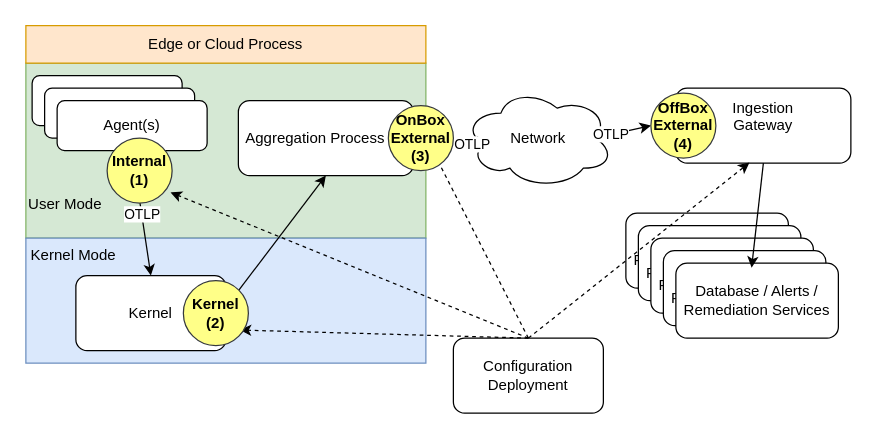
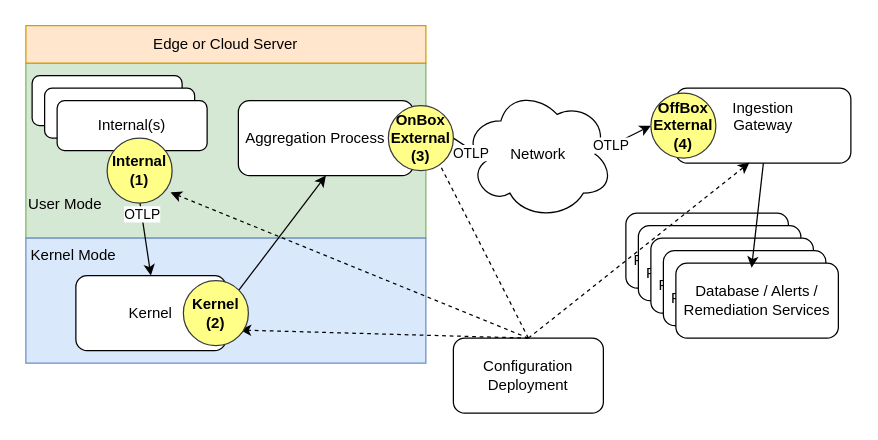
  <mxCell id="0" />
  <mxCell id="1" parent="0" />
  <mxCell id="2" value="&lt;div&gt;&lt;span style=&quot;background-color: transparent; color: light-dark(rgb(0, 0, 0), rgb(255, 255, 255));&quot;&gt;&lt;br&gt;&lt;/span&gt;&lt;/div&gt;&lt;div&gt;&lt;span style=&quot;background-color: transparent; color: light-dark(rgb(0, 0, 0), rgb(255, 255, 255));&quot;&gt;&lt;br&gt;&lt;/span&gt;&lt;/div&gt;&lt;div&gt;&lt;span style=&quot;background-color: transparent; color: light-dark(rgb(0, 0, 0), rgb(255, 255, 255));&quot;&gt;&lt;br&gt;&lt;/span&gt;&lt;/div&gt;&lt;div&gt;&lt;span style=&quot;background-color: transparent; color: light-dark(rgb(0, 0, 0), rgb(255, 255, 255));&quot;&gt;&lt;br&gt;&lt;/span&gt;&lt;/div&gt;&lt;div&gt;&lt;span style=&quot;background-color: transparent; color: light-dark(rgb(0, 0, 0), rgb(255, 255, 255));&quot;&gt;&lt;br&gt;&lt;/span&gt;&lt;/div&gt;&lt;div&gt;&lt;span style=&quot;background-color: transparent; color: light-dark(rgb(0, 0, 0), rgb(255, 255, 255));&quot;&gt;&lt;br&gt;&lt;/span&gt;&lt;/div&gt;&lt;div&gt;&lt;span style=&quot;background-color: transparent; color: light-dark(rgb(0, 0, 0), rgb(255, 255, 255));&quot;&gt;&lt;br&gt;&lt;/span&gt;&lt;/div&gt;&lt;div&gt;&lt;span style=&quot;background-color: transparent; color: light-dark(rgb(0, 0, 0), rgb(255, 255, 255));&quot;&gt;&lt;br&gt;&lt;/span&gt;&lt;/div&gt;&lt;div&gt;&lt;span style=&quot;background-color: transparent; color: light-dark(rgb(0, 0, 0), rgb(255, 255, 255));&quot;&gt;User Mode&amp;nbsp; &amp;nbsp; &amp;nbsp; &amp;nbsp; &amp;nbsp; &amp;nbsp; &amp;nbsp; &amp;nbsp; &amp;nbsp; &amp;nbsp; &amp;nbsp; &amp;nbsp; &amp;nbsp; &amp;nbsp; &amp;nbsp; &amp;nbsp; &amp;nbsp; &amp;nbsp; &amp;nbsp; &amp;nbsp; &amp;nbsp; &amp;nbsp; &amp;nbsp; &amp;nbsp; &amp;nbsp; &amp;nbsp; &amp;nbsp; &amp;nbsp; &amp;nbsp; &amp;nbsp; &amp;nbsp; &amp;nbsp; &amp;nbsp; &amp;nbsp; &amp;nbsp; &amp;nbsp; &amp;nbsp; &amp;nbsp; &amp;nbsp; &amp;nbsp; &amp;nbsp;&lt;/span&gt;&lt;br&gt;&lt;/div&gt;&lt;div&gt;&lt;br&gt;&lt;/div&gt;" style="rounded=0;whiteSpace=wrap;html=1;fillColor=#d5e8d4;strokeColor=#82b366;" parent="1" vertex="1"><mxGeometry x="20" y="50" width="320" height="140" as="geometry" /></mxCell>
  <mxCell id="3" value="&lt;div&gt;&lt;span style=&quot;background-color: transparent; color: light-dark(rgb(0, 0, 0), rgb(255, 255, 255));&quot;&gt;Kernel Mode&amp;nbsp; &amp;nbsp; &amp;nbsp; &amp;nbsp; &amp;nbsp; &amp;nbsp; &amp;nbsp; &amp;nbsp; &amp;nbsp; &amp;nbsp; &amp;nbsp; &amp;nbsp; &amp;nbsp; &amp;nbsp; &amp;nbsp; &amp;nbsp; &amp;nbsp; &amp;nbsp; &amp;nbsp; &amp;nbsp; &amp;nbsp; &amp;nbsp; &amp;nbsp; &amp;nbsp; &amp;nbsp; &amp;nbsp; &amp;nbsp; &amp;nbsp; &amp;nbsp; &amp;nbsp; &amp;nbsp; &amp;nbsp; &amp;nbsp; &amp;nbsp; &amp;nbsp; &amp;nbsp; &amp;nbsp; &amp;nbsp; &amp;nbsp; &amp;nbsp; &amp;nbsp;&lt;/span&gt;&lt;/div&gt;&lt;div&gt;&lt;span style=&quot;background-color: transparent; color: light-dark(rgb(0, 0, 0), rgb(255, 255, 255));&quot;&gt;&lt;br&gt;&lt;/span&gt;&lt;/div&gt;&lt;div&gt;&lt;span style=&quot;background-color: transparent; color: light-dark(rgb(0, 0, 0), rgb(255, 255, 255));&quot;&gt;&lt;br&gt;&lt;/span&gt;&lt;/div&gt;&lt;div&gt;&lt;span style=&quot;background-color: transparent; color: light-dark(rgb(0, 0, 0), rgb(255, 255, 255));&quot;&gt;&lt;br&gt;&lt;/span&gt;&lt;/div&gt;&lt;div&gt;&lt;span style=&quot;background-color: transparent; color: light-dark(rgb(0, 0, 0), rgb(255, 255, 255));&quot;&gt;&lt;br&gt;&lt;/span&gt;&lt;/div&gt;" style="rounded=0;whiteSpace=wrap;html=1;fillColor=#dae8fc;strokeColor=#6c8ebf;" parent="1" vertex="1"><mxGeometry x="20" y="190" width="320" height="100" as="geometry" /></mxCell>
  <mxCell id="4" value="Kernel" style="rounded=1;whiteSpace=wrap;html=1;" parent="1" vertex="1"><mxGeometry x="60" y="220" width="120" height="60" as="geometry" /></mxCell>
  <mxCell id="5" value="Aggregation Process&amp;nbsp; &amp;nbsp; &amp;nbsp;" style="rounded=1;whiteSpace=wrap;html=1;" parent="1" vertex="1"><mxGeometry x="190" y="80" width="140" height="60" as="geometry" /></mxCell>
  <mxCell id="6" value="" style="endArrow=classic;html=1;rounded=0;exitX=1;exitY=0;exitDx=0;exitDy=0;entryX=0.5;entryY=1;entryDx=0;entryDy=0;" parent="1" source="40" target="5" edge="1"><mxGeometry width="50" height="50" relative="1" as="geometry"><mxPoint x="500" y="400" as="sourcePoint" /><mxPoint x="550" y="350" as="targetPoint" /></mxGeometry></mxCell>
  <mxCell id="7" value="" style="endArrow=classic;html=1;rounded=0;exitX=0.5;exitY=1;exitDx=0;exitDy=0;entryX=0.5;entryY=0;entryDx=0;entryDy=0;" parent="1" source="18" target="4" edge="1"><mxGeometry width="50" height="50" relative="1" as="geometry"><mxPoint x="790" y="610" as="sourcePoint" /><mxPoint x="840" y="560" as="targetPoint" /></mxGeometry></mxCell>
  <mxCell id="8" value="OTLP" style="edgeLabel;html=1;align=center;verticalAlign=middle;resizable=0;points=[];" parent="7" vertex="1" connectable="0"><mxGeometry x="0.002" relative="1" as="geometry"><mxPoint as="offset" /></mxGeometry></mxCell>
- <mxCell id="9" value="Network" style="ellipse;shape=cloud;whiteSpace=wrap;html=1;" parent="1" vertex="1"><mxGeometry x="370" y="70" width="120" height="80" as="geometry" /></mxCell>
+ <mxCell id="9" value="Network" style="ellipse;shape=cloud;whiteSpace=wrap;html=1;" parent="1" vertex="1"><mxGeometry x="370" y="70" width="120" height="105" as="geometry" /></mxCell>
  <mxCell id="10" value="" style="endArrow=classic;html=1;rounded=0;entryX=0.16;entryY=0.55;entryDx=0;entryDy=0;entryPerimeter=0;exitX=1;exitY=0.5;exitDx=0;exitDy=0;" parent="1" source="35" target="9" edge="1"><mxGeometry width="50" height="50" relative="1" as="geometry"><mxPoint x="370" y="120" as="sourcePoint" /><mxPoint x="420" y="70" as="targetPoint" /></mxGeometry></mxCell>
  <mxCell id="11" value="OTLP" style="edgeLabel;html=1;align=center;verticalAlign=middle;resizable=0;points=[];" parent="10" vertex="1" connectable="0"><mxGeometry x="0.084" y="-2" relative="1" as="geometry"><mxPoint as="offset" /></mxGeometry></mxCell>
  <mxCell id="12" value="" style="endArrow=classic;html=1;rounded=0;exitX=0.875;exitY=0.5;exitDx=0;exitDy=0;exitPerimeter=0;entryX=0;entryY=0.5;entryDx=0;entryDy=0;" parent="1" source="38" target="13" edge="1"><mxGeometry width="50" height="50" relative="1" as="geometry"><mxPoint x="474" y="120" as="sourcePoint" /><mxPoint x="529" y="120" as="targetPoint" /></mxGeometry></mxCell>
  <mxCell id="13" value="Ingestion&lt;div&gt;Gateway&lt;/div&gt;&lt;div&gt;&lt;br&gt;&lt;/div&gt;" style="rounded=1;whiteSpace=wrap;html=1;" parent="1" vertex="1"><mxGeometry x="540" y="70" width="140" height="60" as="geometry" /></mxCell>
- <mxCell id="14" value="Edge or Cloud Process" style="rounded=0;whiteSpace=wrap;html=1;fillColor=#ffe6cc;strokeColor=#d79b00;" parent="1" vertex="1"><mxGeometry x="20" y="20" width="320" height="30" as="geometry" /></mxCell>
+ <mxCell id="14" value="Edge or Cloud Server" style="rounded=0;whiteSpace=wrap;html=1;fillColor=#ffe6cc;strokeColor=#d79b00;" parent="1" vertex="1"><mxGeometry x="20" y="20" width="320" height="30" as="geometry" /></mxCell>
  <mxCell id="15" value="" style="group" parent="1" vertex="1" connectable="0"><mxGeometry x="40" y="80" width="140" height="100" as="geometry" /></mxCell>
  <mxCell id="16" value="Agent" style="rounded=1;whiteSpace=wrap;html=1;fontSize=12;glass=0;strokeWidth=1;shadow=0;" parent="15" vertex="1"><mxGeometry x="-15" y="-20" width="120" height="40" as="geometry" /></mxCell>
  <mxCell id="17" value="Agent" style="rounded=1;whiteSpace=wrap;html=1;fontSize=12;glass=0;strokeWidth=1;shadow=0;" parent="15" vertex="1"><mxGeometry x="-5" y="-10" width="120" height="40" as="geometry" /></mxCell>
- <mxCell id="18" value="Agent(s)" style="rounded=1;whiteSpace=wrap;html=1;fontSize=12;glass=0;strokeWidth=1;shadow=0;" parent="15" vertex="1"><mxGeometry x="5" width="120" height="40" as="geometry" /></mxCell>
+ <mxCell id="18" value="Internal(s)" style="rounded=1;whiteSpace=wrap;html=1;fontSize=12;glass=0;strokeWidth=1;shadow=0;" parent="15" vertex="1"><mxGeometry x="5" width="120" height="40" as="geometry" /></mxCell>
  <mxCell id="19" value="&lt;font style=&quot;font-size: 12px;&quot;&gt;Internal&lt;/font&gt;&lt;div&gt;&lt;font style=&quot;font-size: 12px;&quot;&gt;(1)&lt;/font&gt;&lt;/div&gt;" style="ellipse;whiteSpace=wrap;html=1;aspect=fixed;fontSize=7;labelBackgroundColor=none;fillColor=#ffff88;strokeColor=#36393d;fontStyle=1" parent="15" vertex="1"><mxGeometry x="45" y="30" width="52" height="52" as="geometry" /></mxCell>
  <mxCell id="20" value="" style="group" parent="1" vertex="1" connectable="0"><mxGeometry x="500" y="170" width="170" height="100" as="geometry" /></mxCell>
  <mxCell id="21" value="Database / Alerts / Remediation Services" style="rounded=1;whiteSpace=wrap;html=1;" parent="20" vertex="1"><mxGeometry width="130" height="60" as="geometry" /></mxCell>
  <mxCell id="22" value="Database / Alerts / Remediation Services" style="rounded=1;whiteSpace=wrap;html=1;" parent="20" vertex="1"><mxGeometry x="10" y="10" width="130" height="60" as="geometry" /></mxCell>
  <mxCell id="23" value="Database / Alerts / Remediation Services" style="rounded=1;whiteSpace=wrap;html=1;" parent="20" vertex="1"><mxGeometry x="20" y="20" width="130" height="60" as="geometry" /></mxCell>
  <mxCell id="24" value="Database / Alerts / Remediation Services" style="rounded=1;whiteSpace=wrap;html=1;" parent="20" vertex="1"><mxGeometry x="30" y="30" width="130" height="60" as="geometry" /></mxCell>
  <mxCell id="25" value="Database / Alerts / Remediation Services" style="rounded=1;whiteSpace=wrap;html=1;" parent="20" vertex="1"><mxGeometry x="40" y="40" width="130" height="60" as="geometry" /></mxCell>
  <mxCell id="26" value="" style="endArrow=classic;html=1;rounded=0;exitX=0.5;exitY=1;exitDx=0;exitDy=0;entryX=0.466;entryY=0.061;entryDx=0;entryDy=0;entryPerimeter=0;" parent="1" source="13" target="25" edge="1"><mxGeometry width="50" height="50" relative="1" as="geometry"><mxPoint x="500" y="400" as="sourcePoint" /><mxPoint x="640" y="180" as="targetPoint" /></mxGeometry></mxCell>
  <mxCell id="27" value="Configuration&lt;br&gt;Deployment" style="rounded=1;whiteSpace=wrap;html=1;" parent="1" vertex="1"><mxGeometry x="362" y="270" width="120" height="60" as="geometry" /></mxCell>
  <mxCell id="28" value="" style="endArrow=classic;html=1;rounded=0;exitX=0.5;exitY=0;exitDx=0;exitDy=0;entryX=0.871;entryY=0.76;entryDx=0;entryDy=0;entryPerimeter=0;dashed=1;" parent="1" source="40" edge="1"><mxGeometry width="50" height="50" relative="1" as="geometry"><mxPoint x="410" y="330" as="sourcePoint" /><mxPoint x="179.92" y="255.2" as="targetPoint" /></mxGeometry></mxCell>
  <mxCell id="29" value="" style="endArrow=classic;html=1;rounded=0;exitX=0.5;exitY=0;exitDx=0;exitDy=0;entryX=0.976;entryY=0.835;entryDx=0;entryDy=0;entryPerimeter=0;dashed=1;" parent="1" source="27" target="19" edge="1"><mxGeometry width="50" height="50" relative="1" as="geometry"><mxPoint x="424" y="380" as="sourcePoint" /><mxPoint x="125.875" y="140.64" as="targetPoint" /></mxGeometry></mxCell>
  <mxCell id="30" value="" style="endArrow=classic;html=1;rounded=0;exitX=0.5;exitY=0;exitDx=0;exitDy=0;entryX=1;entryY=0.5;entryDx=0;entryDy=0;dashed=1;" parent="1" source="35" target="5" edge="1"><mxGeometry width="50" height="50" relative="1" as="geometry"><mxPoint x="434" y="390" as="sourcePoint" /><mxPoint x="200" y="275" as="targetPoint" /></mxGeometry></mxCell>
  <mxCell id="31" value="" style="endArrow=classic;html=1;rounded=0;entryX=0.318;entryY=0.479;entryDx=0;entryDy=0;entryPerimeter=0;exitX=0.5;exitY=0;exitDx=0;exitDy=0;dashed=1;" parent="1" source="27" edge="1"><mxGeometry width="50" height="50" relative="1" as="geometry"><mxPoint x="400" y="450" as="sourcePoint" /><mxPoint x="598.86" y="129.58" as="targetPoint" /></mxGeometry></mxCell>
  <mxCell id="32" value="" style="endArrow=classic;html=1;rounded=0;exitX=0.5;exitY=0;exitDx=0;exitDy=0;entryX=0.871;entryY=0.76;entryDx=0;entryDy=0;entryPerimeter=0;dashed=1;" parent="1" source="27" target="40" edge="1"><mxGeometry width="50" height="50" relative="1" as="geometry"><mxPoint x="400" y="330" as="sourcePoint" /><mxPoint x="179.92" y="255.2" as="targetPoint" /></mxGeometry></mxCell>
  <mxCell id="33" value="" style="endArrow=classic;html=1;rounded=0;entryX=0.16;entryY=0.55;entryDx=0;entryDy=0;entryPerimeter=0;exitX=1;exitY=0.5;exitDx=0;exitDy=0;" parent="1" source="5" target="35" edge="1"><mxGeometry width="50" height="50" relative="1" as="geometry"><mxPoint x="330" y="110" as="sourcePoint" /><mxPoint x="389" y="114" as="targetPoint" /></mxGeometry></mxCell>
  <mxCell id="34" value="" style="endArrow=classic;html=1;rounded=0;exitX=0.5;exitY=0;exitDx=0;exitDy=0;entryX=1.004;entryY=0.442;entryDx=0;entryDy=0;dashed=1;entryPerimeter=0;" parent="1" source="27" target="2" edge="1"><mxGeometry width="50" height="50" relative="1" as="geometry"><mxPoint x="400" y="330" as="sourcePoint" /><mxPoint x="330" y="110" as="targetPoint" /></mxGeometry></mxCell>
  <mxCell id="35" value="&lt;font style=&quot;font-size: 12px;&quot;&gt;OnBox&lt;/font&gt;&lt;div&gt;&lt;font style=&quot;font-size: 12px;&quot;&gt;External&lt;/font&gt;&lt;div&gt;&lt;font style=&quot;font-size: 12px;&quot;&gt;(3)&lt;/font&gt;&lt;/div&gt;&lt;/div&gt;" style="ellipse;whiteSpace=wrap;html=1;aspect=fixed;fontSize=7;labelBackgroundColor=none;fillColor=#ffff88;strokeColor=#36393d;fontStyle=1" parent="1" vertex="1"><mxGeometry x="310" y="84" width="52" height="52" as="geometry" /></mxCell>
  <mxCell id="36" value="" style="endArrow=classic;html=1;rounded=0;exitX=0.875;exitY=0.5;exitDx=0;exitDy=0;exitPerimeter=0;entryX=0;entryY=0.5;entryDx=0;entryDy=0;" parent="1" source="9" target="38" edge="1"><mxGeometry width="50" height="50" relative="1" as="geometry"><mxPoint x="475" y="110" as="sourcePoint" /><mxPoint x="540" y="110" as="targetPoint" /></mxGeometry></mxCell>
  <mxCell id="37" value="OTLP" style="edgeLabel;html=1;align=center;verticalAlign=middle;resizable=0;points=[];" parent="36" vertex="1" connectable="0"><mxGeometry x="-0.454" y="1" relative="1" as="geometry"><mxPoint as="offset" /></mxGeometry></mxCell>
  <mxCell id="38" value="&lt;font style=&quot;font-size: 12px;&quot;&gt;OffBox&lt;/font&gt;&lt;div&gt;&lt;font style=&quot;font-size: 12px;&quot;&gt;External&lt;/font&gt;&lt;div&gt;&lt;font style=&quot;font-size: 12px;&quot;&gt;&lt;font&gt;(4&lt;/font&gt;&lt;span style=&quot;color: light-dark(rgb(0, 0, 0), rgb(255, 255, 255));&quot;&gt;)&lt;/span&gt;&lt;/font&gt;&lt;/div&gt;&lt;/div&gt;" style="ellipse;whiteSpace=wrap;html=1;aspect=fixed;fontSize=7;labelBackgroundColor=none;fillColor=#ffff88;strokeColor=#36393d;fontStyle=1" parent="1" vertex="1"><mxGeometry x="520" y="74" width="52" height="52" as="geometry" /></mxCell>
  <mxCell id="39" value="" style="endArrow=classic;html=1;rounded=0;exitX=1;exitY=0.5;exitDx=0;exitDy=0;entryX=0.5;entryY=1;entryDx=0;entryDy=0;dashed=1;" edge="1" parent="1" source="4" target="40"><mxGeometry width="50" height="50" relative="1" as="geometry"><mxPoint x="180" y="250" as="sourcePoint" /><mxPoint x="260" y="140" as="targetPoint" /></mxGeometry></mxCell>
  <mxCell id="40" value="&lt;font style=&quot;font-size: 12px;&quot;&gt;Kernel&lt;/font&gt;&lt;div&gt;&lt;font style=&quot;font-size: 12px;&quot;&gt;(2)&lt;/font&gt;&lt;/div&gt;" style="ellipse;whiteSpace=wrap;html=1;aspect=fixed;fontSize=7;labelBackgroundColor=none;fillColor=#ffff88;strokeColor=#36393d;fontStyle=1" parent="1" vertex="1"><mxGeometry x="146" y="224" width="52" height="52" as="geometry" /></mxCell>
